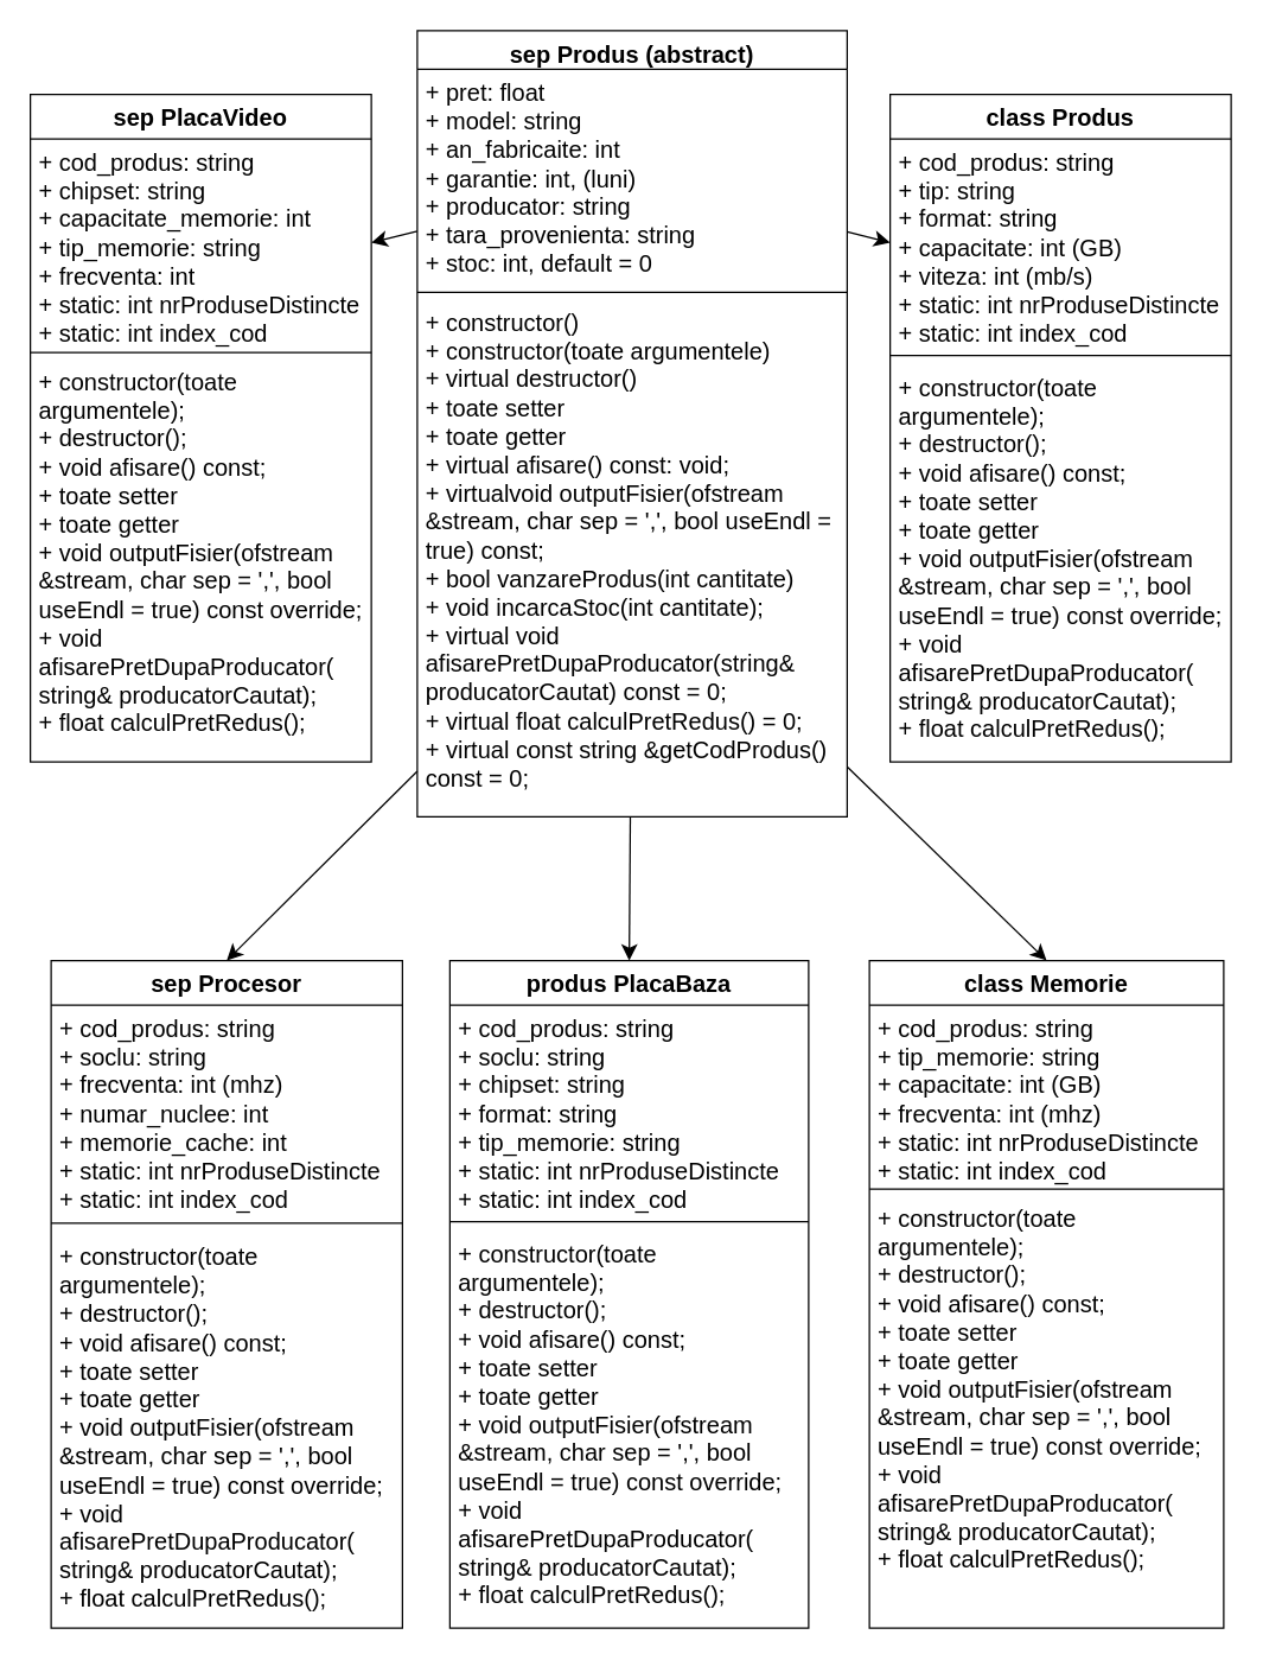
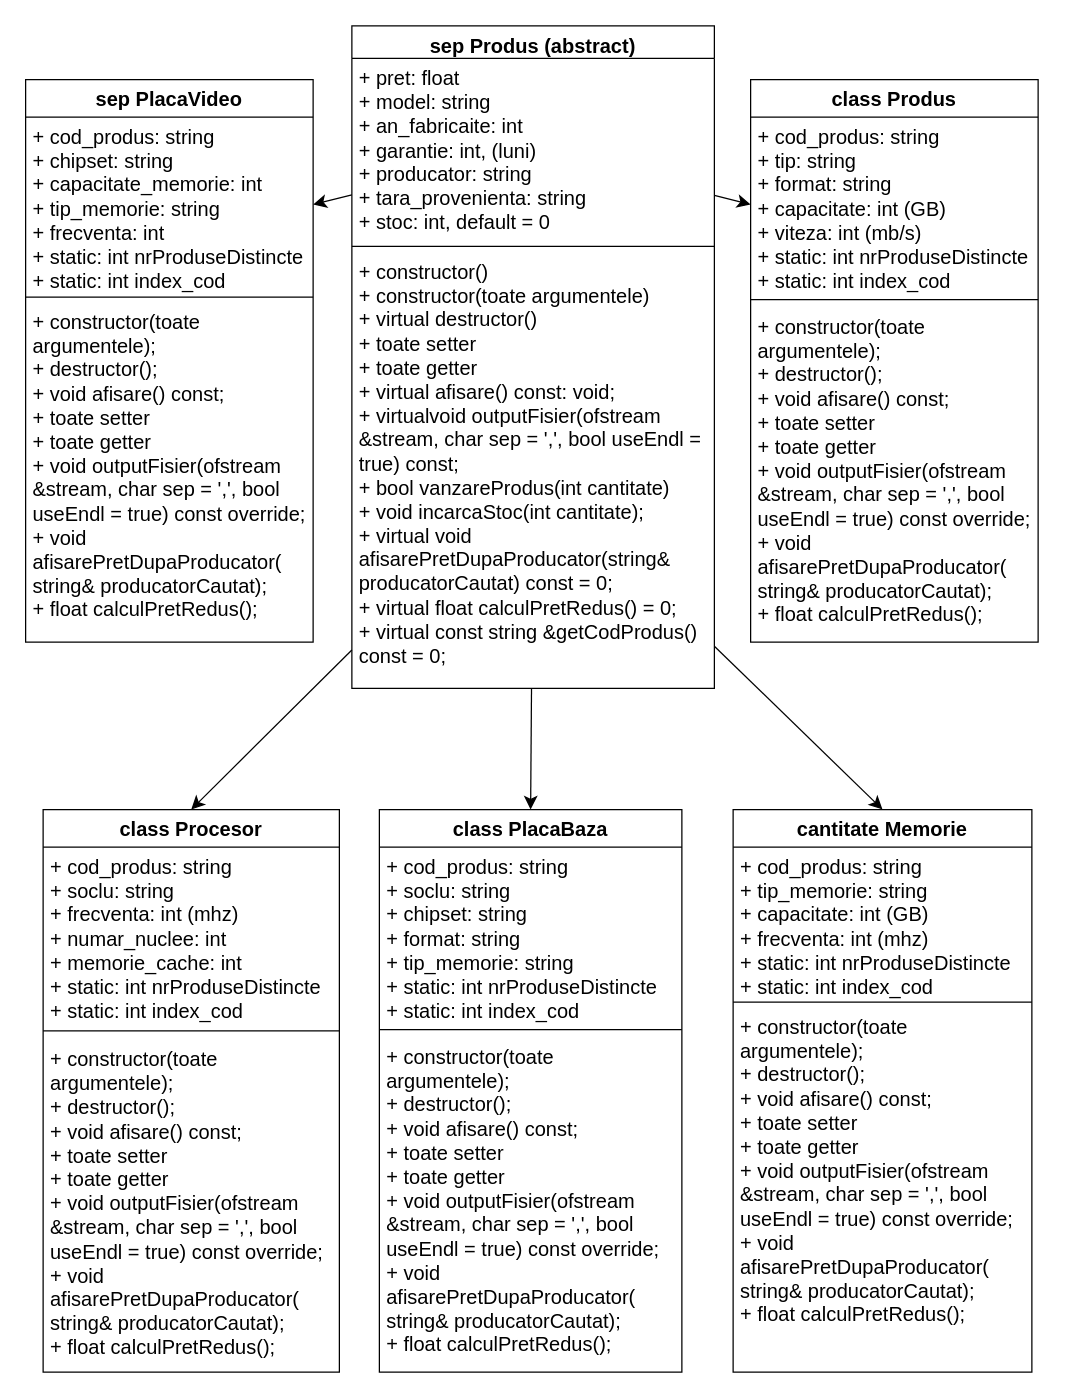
  <mxCell id="0" />
  <mxCell id="1" parent="0" />
  <mxCell id="2" value="sep Produs (abstract)" style="swimlane;fontStyle=1;align=center;verticalAlign=top;childLayout=stackLayout;horizontal=1;startSize=26;horizontalStack=0;resizeParent=1;resizeParentMax=0;resizeLast=0;collapsible=1;marginBottom=0;whiteSpace=wrap;html=1;fontSize=16;" parent="1" vertex="1"><mxGeometry x="281" y="20" width="290" height="530" as="geometry"><mxRectangle x="334" y="30" width="100" height="30" as="alternateBounds" /></mxGeometry></mxCell>
  <mxCell id="3" value="+&amp;nbsp;pret: float&lt;br&gt;+ model: string&lt;br&gt;+&amp;nbsp;an_fabricaite: int&lt;br&gt;+ garantie: int, (luni)&lt;br&gt;+ producator: string&lt;br&gt;+ tara_provenienta: string&lt;br&gt;+ stoc: int, default = 0" style="text;strokeColor=none;fillColor=none;align=left;verticalAlign=top;spacingLeft=4;spacingRight=4;overflow=hidden;rotatable=0;points=[[0,0.5],[1,0.5]];portConstraint=eastwest;whiteSpace=wrap;html=1;fontSize=16;" parent="2" vertex="1"><mxGeometry y="26" width="290" height="146" as="geometry" /></mxCell>
  <mxCell id="4" value="" style="line;strokeWidth=1;fillColor=none;align=left;verticalAlign=middle;spacingTop=-1;spacingLeft=3;spacingRight=3;rotatable=0;labelPosition=right;points=[];portConstraint=eastwest;strokeColor=inherit;fontSize=16;" parent="2" vertex="1"><mxGeometry y="172" width="290" height="9" as="geometry" /></mxCell>
  <mxCell id="5" value="+ constructor()&lt;br&gt;+ constructor(toate argumentele)&lt;br&gt;+ virtual destructor()&lt;br&gt;+ toate setter&lt;br&gt;+ toate getter&lt;br&gt;+&amp;nbsp;virtual afisare() const: void;&lt;br&gt;+&amp;nbsp;virtualvoid&amp;nbsp;outputFisier(ofstream &amp;amp;stream, char sep = ',', bool useEndl = true) const;&lt;br&gt;+ bool vanzareProdus(int cantitate)&lt;br&gt;+ void incarcaStoc(int cantitate);&lt;br&gt;+ virtual void afisarePretDupaProducator(string&amp;amp; producatorCautat) const = 0;&lt;br&gt;+&amp;nbsp;virtual float&amp;nbsp;calculPretRedus() = 0;&lt;br&gt;+&amp;nbsp;virtual const string &amp;amp;getCodProdus() const = 0;" style="text;strokeColor=none;fillColor=none;align=left;verticalAlign=top;spacingLeft=4;spacingRight=4;overflow=hidden;rotatable=0;points=[[0,0.5],[1,0.5]];portConstraint=eastwest;whiteSpace=wrap;html=1;fontSize=16;" parent="2" vertex="1"><mxGeometry y="181" width="290" height="349" as="geometry" /></mxCell>
- <mxCell id="6" value="sep Procesor" style="swimlane;fontStyle=1;align=center;verticalAlign=top;childLayout=stackLayout;horizontal=1;startSize=30;horizontalStack=0;resizeParent=1;resizeParentMax=0;resizeLast=0;collapsible=1;marginBottom=0;whiteSpace=wrap;html=1;fontSize=16;" parent="1" vertex="1"><mxGeometry x="34" y="647" width="237" height="450" as="geometry" /></mxCell>
+ <mxCell id="6" value="class Procesor" style="swimlane;fontStyle=1;align=center;verticalAlign=top;childLayout=stackLayout;horizontal=1;startSize=30;horizontalStack=0;resizeParent=1;resizeParentMax=0;resizeLast=0;collapsible=1;marginBottom=0;whiteSpace=wrap;html=1;fontSize=16;" parent="1" vertex="1"><mxGeometry x="34" y="647" width="237" height="450" as="geometry" /></mxCell>
  <mxCell id="7" value="+ cod_produs: string&lt;br&gt;+ soclu: string&lt;br&gt;+ frecventa: int (mhz)&lt;br&gt;+ numar_nuclee: int&lt;br&gt;+ memorie_cache: int&lt;br&gt;+ static: int nrProduseDistincte&lt;br style=&quot;border-color: var(--border-color);&quot;&gt;+&amp;nbsp;static: int index_cod" style="text;strokeColor=none;fillColor=none;align=left;verticalAlign=top;spacingLeft=4;spacingRight=4;overflow=hidden;rotatable=0;points=[[0,0.5],[1,0.5]];portConstraint=eastwest;whiteSpace=wrap;html=1;fontSize=16;" parent="6" vertex="1"><mxGeometry y="30" width="237" height="140" as="geometry" /></mxCell>
  <mxCell id="8" value="" style="line;strokeWidth=1;fillColor=none;align=left;verticalAlign=middle;spacingTop=-1;spacingLeft=3;spacingRight=3;rotatable=0;labelPosition=right;points=[];portConstraint=eastwest;strokeColor=inherit;fontSize=16;" parent="6" vertex="1"><mxGeometry y="170" width="237" height="14" as="geometry" /></mxCell>
  <mxCell id="9" value="+ constructor(toate argumentele);&lt;br style=&quot;border-color: var(--border-color);&quot;&gt;+ destructor();&lt;br style=&quot;border-color: var(--border-color);&quot;&gt;+&amp;nbsp;void afisare() const;&lt;br style=&quot;border-color: var(--border-color);&quot;&gt;+ toate setter&lt;br style=&quot;border-color: var(--border-color);&quot;&gt;+ toate getter&lt;br style=&quot;border-color: var(--border-color);&quot;&gt;+&amp;nbsp;void outputFisier(ofstream &amp;amp;stream, char sep = ',', bool useEndl = true) const override;&lt;div style=&quot;border-color: var(--border-color);&quot;&gt;+&amp;nbsp;void afisarePretDupaProducator( string&amp;amp; producatorCautat);&lt;/div&gt;&lt;div style=&quot;border-color: var(--border-color);&quot;&gt;+&amp;nbsp;&lt;span style=&quot;border-color: var(--border-color); background-color: initial;&quot;&gt;float calculPretRedus();&lt;/span&gt;&lt;/div&gt;" style="text;strokeColor=none;fillColor=none;align=left;verticalAlign=top;spacingLeft=4;spacingRight=4;overflow=hidden;rotatable=0;points=[[0,0.5],[1,0.5]];portConstraint=eastwest;whiteSpace=wrap;html=1;fontSize=16;" parent="6" vertex="1"><mxGeometry y="184" width="237" height="266" as="geometry" /></mxCell>
- <mxCell id="10" value="produs PlacaBaza" style="swimlane;fontStyle=1;align=center;verticalAlign=top;childLayout=stackLayout;horizontal=1;startSize=30;horizontalStack=0;resizeParent=1;resizeParentMax=0;resizeLast=0;collapsible=1;marginBottom=0;whiteSpace=wrap;html=1;fontSize=16;" parent="1" vertex="1"><mxGeometry x="303" y="647" width="242" height="450" as="geometry" /></mxCell>
+ <mxCell id="10" value="class PlacaBaza" style="swimlane;fontStyle=1;align=center;verticalAlign=top;childLayout=stackLayout;horizontal=1;startSize=30;horizontalStack=0;resizeParent=1;resizeParentMax=0;resizeLast=0;collapsible=1;marginBottom=0;whiteSpace=wrap;html=1;fontSize=16;" parent="1" vertex="1"><mxGeometry x="303" y="647" width="242" height="450" as="geometry" /></mxCell>
  <mxCell id="11" value="+ cod_produs: string&lt;br&gt;+ soclu: string&lt;br&gt;+ chipset: string&lt;br&gt;+ format: string&lt;br&gt;+ tip_memorie: string&lt;br&gt;+ static: int nrProduseDistincte&lt;br style=&quot;border-color: var(--border-color);&quot;&gt;+&amp;nbsp;static: int index_cod" style="text;strokeColor=none;fillColor=none;align=left;verticalAlign=top;spacingLeft=4;spacingRight=4;overflow=hidden;rotatable=0;points=[[0,0.5],[1,0.5]];portConstraint=eastwest;whiteSpace=wrap;html=1;fontSize=16;" parent="10" vertex="1"><mxGeometry y="30" width="242" height="140" as="geometry" /></mxCell>
  <mxCell id="12" value="" style="line;strokeWidth=1;fillColor=none;align=left;verticalAlign=middle;spacingTop=-1;spacingLeft=3;spacingRight=3;rotatable=0;labelPosition=right;points=[];portConstraint=eastwest;strokeColor=inherit;fontSize=16;" parent="10" vertex="1"><mxGeometry y="170" width="242" height="12" as="geometry" /></mxCell>
  <mxCell id="13" value="+ constructor(toate argumentele);&lt;br style=&quot;border-color: var(--border-color);&quot;&gt;+ destructor();&lt;br style=&quot;border-color: var(--border-color);&quot;&gt;+&amp;nbsp;void afisare() const;&lt;br style=&quot;border-color: var(--border-color);&quot;&gt;+ toate setter&lt;br style=&quot;border-color: var(--border-color);&quot;&gt;+ toate getter&lt;br style=&quot;border-color: var(--border-color);&quot;&gt;+&amp;nbsp;void outputFisier(ofstream &amp;amp;stream, char sep = ',', bool useEndl = true) const override;&lt;div style=&quot;border-color: var(--border-color);&quot;&gt;+&amp;nbsp;void afisarePretDupaProducator( string&amp;amp; producatorCautat);&lt;/div&gt;&lt;div style=&quot;border-color: var(--border-color);&quot;&gt;+&amp;nbsp;&lt;span style=&quot;border-color: var(--border-color); background-color: initial;&quot;&gt;float calculPretRedus();&lt;/span&gt;&lt;/div&gt;" style="text;strokeColor=none;fillColor=none;align=left;verticalAlign=top;spacingLeft=4;spacingRight=4;overflow=hidden;rotatable=0;points=[[0,0.5],[1,0.5]];portConstraint=eastwest;whiteSpace=wrap;html=1;fontSize=16;" parent="10" vertex="1"><mxGeometry y="182" width="242" height="268" as="geometry" /></mxCell>
- <mxCell id="14" value="class Memorie" style="swimlane;fontStyle=1;align=center;verticalAlign=top;childLayout=stackLayout;horizontal=1;startSize=30;horizontalStack=0;resizeParent=1;resizeParentMax=0;resizeLast=0;collapsible=1;marginBottom=0;whiteSpace=wrap;html=1;fontSize=16;" parent="1" vertex="1"><mxGeometry x="586" y="647" width="239" height="450" as="geometry" /></mxCell>
+ <mxCell id="14" value="cantitate Memorie" style="swimlane;fontStyle=1;align=center;verticalAlign=top;childLayout=stackLayout;horizontal=1;startSize=30;horizontalStack=0;resizeParent=1;resizeParentMax=0;resizeLast=0;collapsible=1;marginBottom=0;whiteSpace=wrap;html=1;fontSize=16;" parent="1" vertex="1"><mxGeometry x="586" y="647" width="239" height="450" as="geometry" /></mxCell>
  <mxCell id="15" value="+ cod_produs: string&lt;br&gt;+ tip_memorie: string&lt;br&gt;+ capacitate: int (GB)&lt;br&gt;+ frecventa: int (mhz)&lt;br&gt;+ static: int nrProduseDistincte&lt;br style=&quot;border-color: var(--border-color);&quot;&gt;+&amp;nbsp;static: int index_cod" style="text;strokeColor=none;fillColor=none;align=left;verticalAlign=top;spacingLeft=4;spacingRight=4;overflow=hidden;rotatable=0;points=[[0,0.5],[1,0.5]];portConstraint=eastwest;whiteSpace=wrap;html=1;fontSize=16;" parent="14" vertex="1"><mxGeometry y="30" width="239" height="120" as="geometry" /></mxCell>
  <mxCell id="16" value="" style="line;strokeWidth=1;fillColor=none;align=left;verticalAlign=middle;spacingTop=-1;spacingLeft=3;spacingRight=3;rotatable=0;labelPosition=right;points=[];portConstraint=eastwest;strokeColor=inherit;fontSize=16;" parent="14" vertex="1"><mxGeometry y="150" width="239" height="8" as="geometry" /></mxCell>
  <mxCell id="17" value="+ constructor(toate argumentele);&lt;br style=&quot;border-color: var(--border-color);&quot;&gt;+ destructor();&lt;br style=&quot;border-color: var(--border-color);&quot;&gt;+&amp;nbsp;void afisare() const;&lt;br style=&quot;border-color: var(--border-color);&quot;&gt;+ toate setter&lt;br style=&quot;border-color: var(--border-color);&quot;&gt;+ toate getter&lt;br style=&quot;border-color: var(--border-color);&quot;&gt;+&amp;nbsp;void outputFisier(ofstream &amp;amp;stream, char sep = ',', bool useEndl = true) const override;&lt;div style=&quot;border-color: var(--border-color);&quot;&gt;+&amp;nbsp;void afisarePretDupaProducator( string&amp;amp; producatorCautat);&lt;/div&gt;&lt;div style=&quot;border-color: var(--border-color);&quot;&gt;+&amp;nbsp;&lt;span style=&quot;border-color: var(--border-color); background-color: initial;&quot;&gt;float calculPretRedus();&lt;/span&gt;&lt;/div&gt;" style="text;strokeColor=none;fillColor=none;align=left;verticalAlign=top;spacingLeft=4;spacingRight=4;overflow=hidden;rotatable=0;points=[[0,0.5],[1,0.5]];portConstraint=eastwest;whiteSpace=wrap;html=1;fontSize=16;" parent="14" vertex="1"><mxGeometry y="158" width="239" height="292" as="geometry" /></mxCell>
  <mxCell id="18" value="class Produs" style="swimlane;fontStyle=1;align=center;verticalAlign=top;childLayout=stackLayout;horizontal=1;startSize=30;horizontalStack=0;resizeParent=1;resizeParentMax=0;resizeLast=0;collapsible=1;marginBottom=0;whiteSpace=wrap;html=1;fontSize=16;" parent="1" vertex="1"><mxGeometry x="600" y="63" width="230" height="450" as="geometry" /></mxCell>
  <mxCell id="19" value="+ cod_produs: string&lt;br&gt;+ tip: string&lt;br&gt;+ format: string&lt;br&gt;+ capacitate: int (GB)&lt;br&gt;+ viteza: int (mb/s)&lt;br&gt;+ static: int nrProduseDistincte&lt;br style=&quot;border-color: var(--border-color);&quot;&gt;+&amp;nbsp;static: int index_cod" style="text;strokeColor=none;fillColor=none;align=left;verticalAlign=top;spacingLeft=4;spacingRight=4;overflow=hidden;rotatable=0;points=[[0,0.5],[1,0.5]];portConstraint=eastwest;whiteSpace=wrap;html=1;fontSize=16;" parent="18" vertex="1"><mxGeometry y="30" width="230" height="140" as="geometry" /></mxCell>
  <mxCell id="20" value="" style="line;strokeWidth=1;fillColor=none;align=left;verticalAlign=middle;spacingTop=-1;spacingLeft=3;spacingRight=3;rotatable=0;labelPosition=right;points=[];portConstraint=eastwest;strokeColor=inherit;fontSize=16;" parent="18" vertex="1"><mxGeometry y="170" width="230" height="12" as="geometry" /></mxCell>
  <mxCell id="21" value="+ constructor(toate argumentele);&lt;br style=&quot;border-color: var(--border-color);&quot;&gt;+ destructor();&lt;br style=&quot;border-color: var(--border-color);&quot;&gt;+&amp;nbsp;void afisare() const;&lt;br style=&quot;border-color: var(--border-color);&quot;&gt;+ toate setter&lt;br style=&quot;border-color: var(--border-color);&quot;&gt;+ toate getter&lt;br style=&quot;border-color: var(--border-color);&quot;&gt;+&amp;nbsp;void outputFisier(ofstream &amp;amp;stream, char sep = ',', bool useEndl = true) const override;&lt;div style=&quot;border-color: var(--border-color);&quot;&gt;+&amp;nbsp;void afisarePretDupaProducator( string&amp;amp; producatorCautat);&lt;/div&gt;&lt;div style=&quot;border-color: var(--border-color);&quot;&gt;+&amp;nbsp;&lt;span style=&quot;border-color: var(--border-color); background-color: initial;&quot;&gt;float calculPretRedus();&lt;/span&gt;&lt;/div&gt;" style="text;strokeColor=none;fillColor=none;align=left;verticalAlign=top;spacingLeft=4;spacingRight=4;overflow=hidden;rotatable=0;points=[[0,0.5],[1,0.5]];portConstraint=eastwest;whiteSpace=wrap;html=1;fontSize=16;" parent="18" vertex="1"><mxGeometry y="182" width="230" height="268" as="geometry" /></mxCell>
  <mxCell id="22" value="sep PlacaVideo" style="swimlane;fontStyle=1;align=center;verticalAlign=top;childLayout=stackLayout;horizontal=1;startSize=30;horizontalStack=0;resizeParent=1;resizeParentMax=0;resizeLast=0;collapsible=1;marginBottom=0;whiteSpace=wrap;html=1;fontSize=16;" parent="1" vertex="1"><mxGeometry x="20" y="63" width="230" height="450" as="geometry" /></mxCell>
  <mxCell id="23" value="+ cod_produs: string&amp;nbsp;&lt;br&gt;+ chipset: string&lt;br&gt;+ capacitate_memorie: int&lt;br&gt;+ tip_memorie: string&lt;br&gt;+ frecventa: int&lt;br&gt;+ static: int nrProduseDistincte&lt;br&gt;+&amp;nbsp;static: int index_cod" style="text;strokeColor=none;fillColor=none;align=left;verticalAlign=top;spacingLeft=4;spacingRight=4;overflow=hidden;rotatable=0;points=[[0,0.5],[1,0.5]];portConstraint=eastwest;whiteSpace=wrap;html=1;fontSize=16;" parent="22" vertex="1"><mxGeometry y="30" width="230" height="140" as="geometry" /></mxCell>
  <mxCell id="24" value="" style="line;strokeWidth=1;fillColor=none;align=left;verticalAlign=middle;spacingTop=-1;spacingLeft=3;spacingRight=3;rotatable=0;labelPosition=right;points=[];portConstraint=eastwest;strokeColor=inherit;fontSize=16;" parent="22" vertex="1"><mxGeometry y="170" width="230" height="8" as="geometry" /></mxCell>
  <mxCell id="25" value="+ constructor(toate argumentele);&lt;br style=&quot;border-color: var(--border-color);&quot;&gt;+ destructor();&lt;br&gt;+&amp;nbsp;void afisare() const;&lt;br&gt;+ toate setter&lt;br style=&quot;border-color: var(--border-color);&quot;&gt;+ toate getter&lt;br&gt;+&amp;nbsp;void outputFisier(ofstream &amp;amp;stream, char sep = ',', bool useEndl = true) const override;&lt;div&gt;+&amp;nbsp;&lt;span style=&quot;background-color: initial;&quot;&gt;void afisarePretDupaProducator( string&amp;amp; producatorCautat);&lt;/span&gt;&lt;/div&gt;&lt;div&gt;+&amp;nbsp;&lt;span style=&quot;background-color: initial;&quot;&gt;float calculPretRedus();&lt;/span&gt;&lt;/div&gt;" style="text;strokeColor=none;fillColor=none;align=left;verticalAlign=top;spacingLeft=4;spacingRight=4;overflow=hidden;rotatable=0;points=[[0,0.5],[1,0.5]];portConstraint=eastwest;whiteSpace=wrap;html=1;fontSize=16;" parent="22" vertex="1"><mxGeometry y="178" width="230" height="272" as="geometry" /></mxCell>
  <mxCell id="26" style="edgeStyle=none;curved=1;rounded=0;orthogonalLoop=1;jettySize=auto;html=1;entryX=0.5;entryY=0;entryDx=0;entryDy=0;fontSize=12;startSize=8;endSize=8;" parent="1" source="5" target="6" edge="1"><mxGeometry relative="1" as="geometry" /></mxCell>
  <mxCell id="27" style="edgeStyle=none;curved=1;rounded=0;orthogonalLoop=1;jettySize=auto;html=1;entryX=0.5;entryY=0;entryDx=0;entryDy=0;fontSize=12;startSize=8;endSize=8;" parent="1" source="5" target="10" edge="1"><mxGeometry relative="1" as="geometry" /></mxCell>
  <mxCell id="28" style="edgeStyle=none;curved=1;rounded=0;orthogonalLoop=1;jettySize=auto;html=1;fontSize=12;startSize=8;endSize=8;entryX=0.5;entryY=0;entryDx=0;entryDy=0;" parent="1" source="5" target="14" edge="1"><mxGeometry relative="1" as="geometry" /></mxCell>
  <mxCell id="29" style="edgeStyle=none;curved=1;rounded=0;orthogonalLoop=1;jettySize=auto;html=1;fontSize=12;startSize=8;endSize=8;entryX=0;entryY=0.5;entryDx=0;entryDy=0;" parent="1" source="3" target="19" edge="1"><mxGeometry relative="1" as="geometry" /></mxCell>
  <mxCell id="30" style="edgeStyle=none;curved=1;rounded=0;orthogonalLoop=1;jettySize=auto;html=1;entryX=1;entryY=0.5;entryDx=0;entryDy=0;fontSize=12;startSize=8;endSize=8;" parent="1" source="3" target="23" edge="1"><mxGeometry relative="1" as="geometry" /></mxCell>
